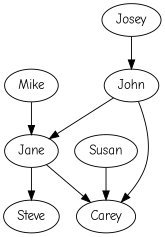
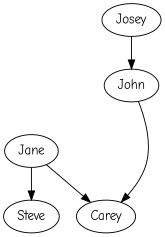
  digraph {
    fontname="Comic Neue"
    node [fontname="Comic Neue"]
    edge [fontname="Comic Neue"]
-   Mike
    Jane
    Steve
    Carey
-   Susan
    Josey
    John
-   Mike -> Jane
    Jane -> Steve
    Jane -> Carey
-   Susan -> Carey
    Josey -> John
-   John -> Jane
    John -> Carey
  }
